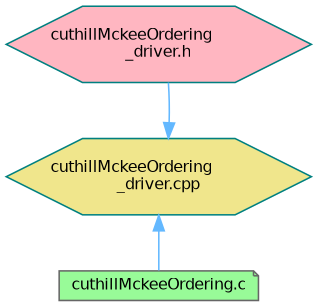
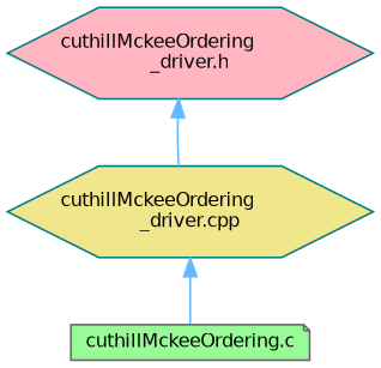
  digraph {
    node [color=teal fontname=Helvetica fontsize=10 shape=hexagon style=filled]
    edge [color=steelblue1 dir=back fontname=Helvetica fontsize=10 labelfontname=Helvetica labelfontsize=10 style=solid]
    n1 [fillcolor=lightpink fontcolor=black height=0.2 label="cuthillMckeeOrdering\l_driver.h" width=0.4]
    n2 [fillcolor=khaki height=0.2 label="cuthillMckeeOrdering\l_driver.cpp" width=0.4]
    n3 [color=gray40 fillcolor=palegreen height=0.2 label="cuthillMckeeOrdering.c" shape=note width=0.4]
-   n2 -> n1
+   n1 -> n2
    n2 -> n3
  }
